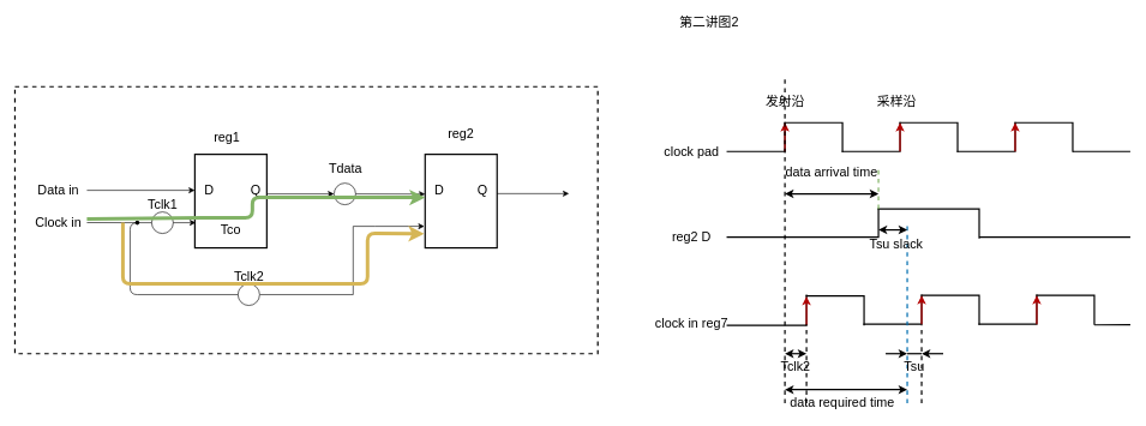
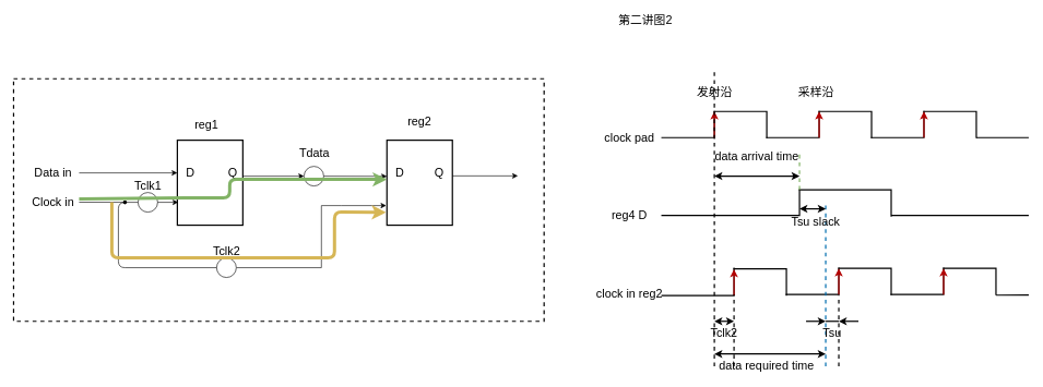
  <mxCell id="0" />
  <mxCell id="1" parent="0" />
  <mxCell id="2" value="" style="rounded=0;whiteSpace=wrap;html=1;strokeWidth=2;" vertex="1" parent="1"><mxGeometry x="270" y="214" width="100" height="130" as="geometry" /></mxCell>
  <mxCell id="3" value="" style="rounded=0;whiteSpace=wrap;html=1;strokeWidth=2;" vertex="1" parent="1"><mxGeometry x="590" y="214" width="100" height="130" as="geometry" /></mxCell>
  <mxCell id="4" value="" style="ellipse;whiteSpace=wrap;html=1;aspect=fixed;" vertex="1" parent="1"><mxGeometry x="463.5" y="254" width="30" height="30" as="geometry" /></mxCell>
  <mxCell id="5" value="" style="endArrow=classic;html=1;" edge="1" parent="1"><mxGeometry width="50" height="50" relative="1" as="geometry"><mxPoint x="120" y="264" as="sourcePoint" /><mxPoint x="270" y="264" as="targetPoint" /></mxGeometry></mxCell>
  <mxCell id="6" value="" style="endArrow=classic;html=1;entryX=0;entryY=0.5;entryDx=0;entryDy=0;" edge="1" parent="1" target="4"><mxGeometry width="50" height="50" relative="1" as="geometry"><mxPoint x="371" y="269" as="sourcePoint" /><mxPoint x="420" y="224" as="targetPoint" /></mxGeometry></mxCell>
  <mxCell id="7" value="" style="endArrow=classic;html=1;entryX=0.001;entryY=0.425;entryDx=0;entryDy=0;entryPerimeter=0;exitX=1;exitY=0.5;exitDx=0;exitDy=0;" edge="1" parent="1" source="4" target="3"><mxGeometry width="50" height="50" relative="1" as="geometry"><mxPoint x="494" y="274" as="sourcePoint" /><mxPoint x="544" y="224" as="targetPoint" /></mxGeometry></mxCell>
  <mxCell id="8" value="" style="endArrow=classic;html=1;" edge="1" parent="1"><mxGeometry width="50" height="50" relative="1" as="geometry"><mxPoint x="690" y="268.58" as="sourcePoint" /><mxPoint x="790" y="268.58" as="targetPoint" /></mxGeometry></mxCell>
  <mxCell id="9" value="" style="ellipse;whiteSpace=wrap;html=1;aspect=fixed;" vertex="1" parent="1"><mxGeometry x="210" y="294" width="30" height="30" as="geometry" /></mxCell>
  <mxCell id="10" value="" style="endArrow=classic;html=1;exitX=1;exitY=0.5;exitDx=0;exitDy=0;entryX=0.014;entryY=0.731;entryDx=0;entryDy=0;entryPerimeter=0;" edge="1" parent="1" source="9" target="2"><mxGeometry width="50" height="50" relative="1" as="geometry"><mxPoint x="220" y="354" as="sourcePoint" /><mxPoint x="271" y="308" as="targetPoint" /></mxGeometry></mxCell>
  <mxCell id="11" value="" style="edgeStyle=none;rounded=0;orthogonalLoop=1;jettySize=auto;html=1;" edge="1" parent="1" source="12"><mxGeometry relative="1" as="geometry"><mxPoint x="589" y="314" as="targetPoint" /><Array as="points"><mxPoint x="490" y="409" /><mxPoint x="490" y="314" /><mxPoint x="520" y="314" /></Array></mxGeometry></mxCell>
  <mxCell id="12" value="" style="ellipse;whiteSpace=wrap;html=1;aspect=fixed;" vertex="1" parent="1"><mxGeometry x="330" y="394" width="30" height="30" as="geometry" /></mxCell>
  <mxCell id="13" value="" style="endArrow=none;html=1;entryX=0;entryY=0.5;entryDx=0;entryDy=0;exitX=0;exitY=0.5;exitDx=0;exitDy=0;" edge="1" parent="1" source="12" target="9"><mxGeometry width="50" height="50" relative="1" as="geometry"><mxPoint x="180" y="414" as="sourcePoint" /><mxPoint x="200" y="314" as="targetPoint" /><Array as="points"><mxPoint x="180" y="409" /><mxPoint x="180" y="309" /></Array></mxGeometry></mxCell>
  <mxCell id="14" value="" style="endArrow=none;html=1;" edge="1" parent="1"><mxGeometry width="50" height="50" relative="1" as="geometry"><mxPoint x="120" y="308.83" as="sourcePoint" /><mxPoint x="190" y="309" as="targetPoint" /></mxGeometry></mxCell>
  <mxCell id="15" value="" style="shape=waypoint;size=6;pointerEvents=1;points=[];fillColor=#ffffff;resizable=0;rotatable=0;perimeter=centerPerimeter;snapToPoint=1;" vertex="1" parent="1"><mxGeometry x="170" y="289" width="40" height="40" as="geometry" /></mxCell>
  <mxCell id="16" value="&lt;font style=&quot;font-size: 18px&quot;&gt;Data in&lt;/font&gt;" style="text;html=1;align=center;verticalAlign=middle;resizable=0;points=[];autosize=1;strokeColor=none;" vertex="1" parent="1"><mxGeometry x="45" y="254" width="70" height="20" as="geometry" /></mxCell>
  <mxCell id="17" value="Clock in" style="text;html=1;align=center;verticalAlign=middle;resizable=0;points=[];autosize=1;strokeColor=none;fontSize=18;" vertex="1" parent="1"><mxGeometry x="40" y="294" width="80" height="30" as="geometry" /></mxCell>
  <mxCell id="18" value="Tclk1" style="text;html=1;align=center;verticalAlign=middle;resizable=0;points=[];autosize=1;strokeColor=none;fontSize=18;" vertex="1" parent="1"><mxGeometry x="195" y="269" width="60" height="30" as="geometry" /></mxCell>
  <mxCell id="19" value="Tclk2" style="text;html=1;align=center;verticalAlign=middle;resizable=0;points=[];autosize=1;strokeColor=none;fontSize=18;" vertex="1" parent="1"><mxGeometry x="315" y="369" width="60" height="30" as="geometry" /></mxCell>
  <mxCell id="20" value="Tdata" style="text;html=1;align=center;verticalAlign=middle;resizable=0;points=[];autosize=1;strokeColor=none;fontSize=18;" vertex="1" parent="1"><mxGeometry x="448.5" y="219" width="60" height="30" as="geometry" /></mxCell>
  <mxCell id="21" value="D" style="text;html=1;strokeColor=none;fillColor=none;align=center;verticalAlign=middle;whiteSpace=wrap;rounded=0;fontSize=18;" vertex="1" parent="1"><mxGeometry x="270" y="254" width="40" height="20" as="geometry" /></mxCell>
  <mxCell id="22" value="Q" style="text;html=1;strokeColor=none;fillColor=none;align=center;verticalAlign=middle;whiteSpace=wrap;rounded=0;fontSize=18;" vertex="1" parent="1"><mxGeometry x="335" y="254" width="40" height="20" as="geometry" /></mxCell>
  <mxCell id="23" value="D" style="text;html=1;strokeColor=none;fillColor=none;align=center;verticalAlign=middle;whiteSpace=wrap;rounded=0;fontSize=18;" vertex="1" parent="1"><mxGeometry x="590" y="254" width="40" height="20" as="geometry" /></mxCell>
  <mxCell id="24" value="Q" style="text;html=1;strokeColor=none;fillColor=none;align=center;verticalAlign=middle;whiteSpace=wrap;rounded=0;fontSize=18;" vertex="1" parent="1"><mxGeometry x="650" y="254" width="40" height="20" as="geometry" /></mxCell>
- <mxCell id="25" value="Tco" style="text;html=1;strokeColor=none;fillColor=none;align=center;verticalAlign=middle;whiteSpace=wrap;rounded=0;fontSize=18;" vertex="1" parent="1"><mxGeometry x="300" y="309" width="40" height="20" as="geometry" /></mxCell>
  <mxCell id="26" value="" style="endArrow=classic;html=1;fontSize=18;strokeWidth=5;fillColor=#d5e8d4;strokeColor=#82b366;entryX=0;entryY=1;entryDx=0;entryDy=0;" edge="1" parent="1" target="23"><mxGeometry width="50" height="50" relative="1" as="geometry"><mxPoint x="120" y="304" as="sourcePoint" /><mxPoint x="350" y="274" as="targetPoint" /><Array as="points"><mxPoint x="290" y="302" /><mxPoint x="350" y="302" /><mxPoint x="350" y="274" /></Array></mxGeometry></mxCell>
  <mxCell id="27" value="" style="endArrow=classic;html=1;fontSize=18;strokeWidth=5;entryX=-0.014;entryY=0.849;entryDx=0;entryDy=0;entryPerimeter=0;fillColor=#fff2cc;strokeColor=#d6b656;" edge="1" parent="1" target="3"><mxGeometry width="50" height="50" relative="1" as="geometry"><mxPoint x="170" y="309" as="sourcePoint" /><mxPoint x="510" y="294" as="targetPoint" /><Array as="points"><mxPoint x="170" y="394" /><mxPoint x="510" y="394" /><mxPoint x="510" y="324" /></Array></mxGeometry></mxCell>
  <mxCell id="28" value="" style="rounded=0;whiteSpace=wrap;html=1;fontSize=18;strokeWidth=2;fillColor=none;dashed=1;" vertex="1" parent="1"><mxGeometry x="20" y="120" width="810" height="371" as="geometry" /></mxCell>
  <mxCell id="29" value="第二讲图2" style="text;html=1;strokeColor=none;fillColor=none;align=center;verticalAlign=middle;whiteSpace=wrap;rounded=0;dashed=1;fontSize=18;" vertex="1" parent="1"><mxGeometry x="940" y="20" width="90" height="20" as="geometry" /></mxCell>
  <mxCell id="30" value="" style="shape=partialRectangle;whiteSpace=wrap;html=1;top=0;left=0;fillColor=none;fontSize=18;strokeWidth=2;" vertex="1" parent="1"><mxGeometry x="1010" y="170" width="80" height="40" as="geometry" /></mxCell>
  <mxCell id="31" value="" style="shape=partialRectangle;whiteSpace=wrap;html=1;bottom=0;right=0;fillColor=none;fontSize=18;strokeWidth=2;flipH=1;" vertex="1" parent="1"><mxGeometry x="1090" y="170" width="80" height="40" as="geometry" /></mxCell>
  <mxCell id="32" value="" style="shape=partialRectangle;whiteSpace=wrap;html=1;top=0;left=0;fillColor=none;fontSize=18;strokeWidth=2;" vertex="1" parent="1"><mxGeometry x="1170" y="170" width="80" height="40" as="geometry" /></mxCell>
  <mxCell id="33" value="" style="shape=partialRectangle;whiteSpace=wrap;html=1;top=0;left=0;fillColor=none;fontSize=18;strokeWidth=2;flipV=1;" vertex="1" parent="1"><mxGeometry x="1250" y="170" width="80" height="40" as="geometry" /></mxCell>
  <mxCell id="34" value="" style="shape=partialRectangle;whiteSpace=wrap;html=1;top=0;left=0;fillColor=none;fontSize=18;strokeWidth=2;" vertex="1" parent="1"><mxGeometry x="1330" y="170" width="80" height="40" as="geometry" /></mxCell>
  <mxCell id="35" value="" style="shape=partialRectangle;whiteSpace=wrap;html=1;top=0;left=0;fillColor=none;fontSize=18;strokeWidth=2;flipV=1;" vertex="1" parent="1"><mxGeometry x="1410" y="170" width="80" height="40" as="geometry" /></mxCell>
  <mxCell id="36" value="" style="endArrow=none;html=1;fontSize=18;strokeWidth=2;" edge="1" parent="1"><mxGeometry width="50" height="50" relative="1" as="geometry"><mxPoint x="1490" y="210" as="sourcePoint" /><mxPoint x="1570" y="210" as="targetPoint" /></mxGeometry></mxCell>
  <mxCell id="37" value="" style="shape=partialRectangle;whiteSpace=wrap;html=1;top=0;left=0;fillColor=none;fontSize=18;strokeWidth=2;" vertex="1" parent="1"><mxGeometry x="1010" y="410" width="110" height="41.5" as="geometry" /></mxCell>
  <mxCell id="38" value="" style="shape=partialRectangle;whiteSpace=wrap;html=1;bottom=0;right=0;fillColor=none;fontSize=18;strokeWidth=2;flipH=1;" vertex="1" parent="1"><mxGeometry x="1120" y="410.75" width="80" height="40" as="geometry" /></mxCell>
  <mxCell id="39" value="" style="shape=partialRectangle;whiteSpace=wrap;html=1;top=0;left=0;fillColor=none;fontSize=18;strokeWidth=2;" vertex="1" parent="1"><mxGeometry x="1200" y="410" width="80" height="40" as="geometry" /></mxCell>
  <mxCell id="40" value="" style="shape=partialRectangle;whiteSpace=wrap;html=1;top=0;left=0;fillColor=none;fontSize=18;strokeWidth=2;flipV=1;" vertex="1" parent="1"><mxGeometry x="1280" y="410" width="80" height="40" as="geometry" /></mxCell>
  <mxCell id="41" value="" style="shape=partialRectangle;whiteSpace=wrap;html=1;top=0;left=0;fillColor=none;fontSize=18;strokeWidth=2;" vertex="1" parent="1"><mxGeometry x="1360" y="410" width="80" height="40" as="geometry" /></mxCell>
  <mxCell id="42" value="" style="shape=partialRectangle;whiteSpace=wrap;html=1;top=0;left=0;fillColor=none;fontSize=18;strokeWidth=2;flipV=1;" vertex="1" parent="1"><mxGeometry x="1440" y="410" width="80" height="40" as="geometry" /></mxCell>
  <mxCell id="43" value="" style="endArrow=none;html=1;fontSize=18;strokeWidth=2;" edge="1" parent="1"><mxGeometry width="50" height="50" relative="1" as="geometry"><mxPoint x="1520" y="451" as="sourcePoint" /><mxPoint x="1570" y="450.75" as="targetPoint" /></mxGeometry></mxCell>
  <mxCell id="44" value="" style="shape=partialRectangle;whiteSpace=wrap;html=1;top=0;left=0;fillColor=none;fontSize=18;strokeWidth=2;" vertex="1" parent="1"><mxGeometry x="1010" y="290" width="210" height="39" as="geometry" /></mxCell>
  <mxCell id="45" value="" style="shape=partialRectangle;whiteSpace=wrap;html=1;top=0;left=0;fillColor=none;fontSize=18;strokeWidth=2;flipV=1;" vertex="1" parent="1"><mxGeometry x="1220" y="290" width="140" height="40" as="geometry" /></mxCell>
  <mxCell id="46" value="" style="endArrow=none;html=1;fontSize=18;strokeWidth=2;" edge="1" parent="1"><mxGeometry width="50" height="50" relative="1" as="geometry"><mxPoint x="1360" y="329" as="sourcePoint" /><mxPoint x="1570" y="329" as="targetPoint" /></mxGeometry></mxCell>
  <mxCell id="47" value="clock pad" style="text;html=1;align=center;verticalAlign=middle;resizable=0;points=[];autosize=1;strokeColor=none;fontSize=18;" vertex="1" parent="1"><mxGeometry x="915" y="195" width="90" height="30" as="geometry" /></mxCell>
- <mxCell id="48" value="reg2 D" style="text;html=1;align=center;verticalAlign=middle;resizable=0;points=[];autosize=1;strokeColor=none;fontSize=18;" vertex="1" parent="1"><mxGeometry x="925" y="315" width="70" height="30" as="geometry" /></mxCell>
+ <mxCell id="48" value="reg4 D" style="text;html=1;align=center;verticalAlign=middle;resizable=0;points=[];autosize=1;strokeColor=none;fontSize=18;" vertex="1" parent="1"><mxGeometry x="925" y="315" width="70" height="30" as="geometry" /></mxCell>
  <mxCell id="49" value="reg1" style="text;html=1;strokeColor=none;fillColor=none;align=center;verticalAlign=middle;whiteSpace=wrap;rounded=0;fontSize=18;" vertex="1" parent="1"><mxGeometry x="295" y="180" width="40" height="20" as="geometry" /></mxCell>
  <mxCell id="50" value="reg2" style="text;html=1;strokeColor=none;fillColor=none;align=center;verticalAlign=middle;whiteSpace=wrap;rounded=0;fontSize=18;" vertex="1" parent="1"><mxGeometry x="620" y="175" width="40" height="20" as="geometry" /></mxCell>
- <mxCell id="51" value="clock in reg7" style="text;html=1;align=center;verticalAlign=middle;resizable=0;points=[];autosize=1;strokeColor=none;fontSize=18;" vertex="1" parent="1"><mxGeometry x="900" y="435" width="120" height="30" as="geometry" /></mxCell>
+ <mxCell id="51" value="clock in reg2" style="text;html=1;align=center;verticalAlign=middle;resizable=0;points=[];autosize=1;strokeColor=none;fontSize=18;" vertex="1" parent="1"><mxGeometry x="900" y="435" width="120" height="30" as="geometry" /></mxCell>
  <mxCell id="52" value="" style="endArrow=classic;html=1;fontSize=18;strokeWidth=2;entryX=0;entryY=0;entryDx=0;entryDy=0;fillColor=#e51400;strokeColor=#B20000;" edge="1" parent="1" target="31"><mxGeometry width="50" height="50" relative="1" as="geometry"><mxPoint x="1090" y="210" as="sourcePoint" /><mxPoint x="1140" y="160" as="targetPoint" /></mxGeometry></mxCell>
  <mxCell id="53" value="" style="endArrow=classic;html=1;fontSize=18;strokeWidth=2;entryX=0;entryY=0;entryDx=0;entryDy=0;fillColor=#e51400;strokeColor=#B20000;" edge="1" parent="1"><mxGeometry width="50" height="50" relative="1" as="geometry"><mxPoint x="1250" y="210" as="sourcePoint" /><mxPoint x="1250" y="170" as="targetPoint" /><Array as="points"><mxPoint x="1250" y="210" /></Array></mxGeometry></mxCell>
  <mxCell id="54" value="" style="endArrow=classic;html=1;fontSize=18;strokeWidth=2;entryX=0;entryY=0;entryDx=0;entryDy=0;fillColor=#e51400;strokeColor=#B20000;" edge="1" parent="1"><mxGeometry width="50" height="50" relative="1" as="geometry"><mxPoint x="1410" y="210" as="sourcePoint" /><mxPoint x="1410" y="170" as="targetPoint" /></mxGeometry></mxCell>
  <mxCell id="55" value="" style="endArrow=classic;html=1;fontSize=18;strokeWidth=2;entryX=0;entryY=0;entryDx=0;entryDy=0;fillColor=#e51400;strokeColor=#B20000;" edge="1" parent="1"><mxGeometry width="50" height="50" relative="1" as="geometry"><mxPoint x="1120" y="451.5" as="sourcePoint" /><mxPoint x="1120" y="411.5" as="targetPoint" /></mxGeometry></mxCell>
  <mxCell id="56" value="" style="endArrow=classic;html=1;fontSize=18;strokeWidth=2;entryX=0;entryY=0;entryDx=0;entryDy=0;fillColor=#e51400;strokeColor=#B20000;" edge="1" parent="1"><mxGeometry width="50" height="50" relative="1" as="geometry"><mxPoint x="1280" y="450" as="sourcePoint" /><mxPoint x="1280" y="410" as="targetPoint" /></mxGeometry></mxCell>
  <mxCell id="57" value="" style="endArrow=classic;html=1;fontSize=18;strokeWidth=2;entryX=0;entryY=0;entryDx=0;entryDy=0;fillColor=#e51400;strokeColor=#B20000;" edge="1" parent="1"><mxGeometry width="50" height="50" relative="1" as="geometry"><mxPoint x="1440" y="450" as="sourcePoint" /><mxPoint x="1440" y="410" as="targetPoint" /></mxGeometry></mxCell>
  <mxCell id="58" value="发射沿" style="text;html=1;align=center;verticalAlign=middle;resizable=0;points=[];autosize=1;strokeColor=none;fontSize=18;" vertex="1" parent="1"><mxGeometry x="1055" y="125" width="70" height="30" as="geometry" /></mxCell>
  <mxCell id="59" value="采样沿" style="text;html=1;align=center;verticalAlign=middle;resizable=0;points=[];autosize=1;strokeColor=none;fontSize=18;" vertex="1" parent="1"><mxGeometry x="1210" y="125" width="70" height="30" as="geometry" /></mxCell>
  <mxCell id="60" value="" style="endArrow=none;dashed=1;html=1;fontSize=18;strokeWidth=2;" edge="1" parent="1"><mxGeometry width="50" height="50" relative="1" as="geometry"><mxPoint x="1090" y="560" as="sourcePoint" /><mxPoint x="1090" y="110" as="targetPoint" /></mxGeometry></mxCell>
  <mxCell id="61" value="" style="endArrow=none;dashed=1;html=1;fontSize=18;strokeWidth=2;" edge="1" parent="1"><mxGeometry width="50" height="50" relative="1" as="geometry"><mxPoint x="1280" y="560" as="sourcePoint" /><mxPoint x="1280" y="450.75" as="targetPoint" /></mxGeometry></mxCell>
  <mxCell id="62" value="" style="endArrow=none;dashed=1;html=1;fontSize=18;strokeWidth=2;fillColor=#1ba1e2;strokeColor=#006EAF;" edge="1" parent="1"><mxGeometry width="50" height="50" relative="1" as="geometry"><mxPoint x="1260" y="560" as="sourcePoint" /><mxPoint x="1260" y="310" as="targetPoint" /></mxGeometry></mxCell>
  <mxCell id="63" value="" style="endArrow=none;dashed=1;html=1;fontSize=18;strokeWidth=2;fillColor=#d5e8d4;strokeColor=#82b366;" edge="1" parent="1"><mxGeometry width="50" height="50" relative="1" as="geometry"><mxPoint x="1220" y="290" as="sourcePoint" /><mxPoint x="1220" y="230" as="targetPoint" /></mxGeometry></mxCell>
  <mxCell id="64" value="" style="endArrow=classic;startArrow=classic;html=1;fontSize=18;strokeWidth=2;" edge="1" parent="1"><mxGeometry width="50" height="50" relative="1" as="geometry"><mxPoint x="1090" y="269" as="sourcePoint" /><mxPoint x="1220" y="269" as="targetPoint" /></mxGeometry></mxCell>
  <mxCell id="65" value="" style="endArrow=classic;startArrow=classic;html=1;fontSize=18;strokeWidth=2;" edge="1" parent="1"><mxGeometry width="50" height="50" relative="1" as="geometry"><mxPoint x="1220" y="319" as="sourcePoint" /><mxPoint x="1260" y="319" as="targetPoint" /></mxGeometry></mxCell>
  <mxCell id="66" value="" style="endArrow=none;dashed=1;html=1;fontSize=18;strokeWidth=2;" edge="1" parent="1"><mxGeometry width="50" height="50" relative="1" as="geometry"><mxPoint x="1120" y="560" as="sourcePoint" /><mxPoint x="1120" y="450" as="targetPoint" /></mxGeometry></mxCell>
  <mxCell id="67" value="" style="endArrow=classic;startArrow=classic;html=1;fontSize=18;strokeWidth=2;" edge="1" parent="1"><mxGeometry width="50" height="50" relative="1" as="geometry"><mxPoint x="1090" y="491" as="sourcePoint" /><mxPoint x="1120" y="491" as="targetPoint" /></mxGeometry></mxCell>
  <mxCell id="68" value="" style="endArrow=classic;html=1;fontSize=18;strokeWidth=2;" edge="1" parent="1"><mxGeometry width="50" height="50" relative="1" as="geometry"><mxPoint x="1230" y="491" as="sourcePoint" /><mxPoint x="1260" y="491" as="targetPoint" /></mxGeometry></mxCell>
  <mxCell id="69" value="" style="endArrow=none;html=1;fontSize=18;strokeWidth=2;" edge="1" parent="1"><mxGeometry width="50" height="50" relative="1" as="geometry"><mxPoint x="1260" y="491" as="sourcePoint" /><mxPoint x="1280" y="491" as="targetPoint" /></mxGeometry></mxCell>
  <mxCell id="70" value="" style="endArrow=classic;html=1;fontSize=18;strokeWidth=2;" edge="1" parent="1"><mxGeometry width="50" height="50" relative="1" as="geometry"><mxPoint x="1310" y="491" as="sourcePoint" /><mxPoint x="1280" y="491" as="targetPoint" /></mxGeometry></mxCell>
  <mxCell id="71" value="data arrival time" style="text;html=1;strokeColor=none;fillColor=none;align=center;verticalAlign=middle;whiteSpace=wrap;rounded=0;fontSize=18;" vertex="1" parent="1"><mxGeometry x="1080" y="229" width="150" height="20" as="geometry" /></mxCell>
  <mxCell id="72" value="Tsu slack" style="text;html=1;strokeColor=none;fillColor=none;align=center;verticalAlign=middle;whiteSpace=wrap;rounded=0;fontSize=18;" vertex="1" parent="1"><mxGeometry x="1200" y="330" width="90" height="20" as="geometry" /></mxCell>
  <mxCell id="73" value="Tclk2" style="text;html=1;strokeColor=none;fillColor=none;align=center;verticalAlign=middle;whiteSpace=wrap;rounded=0;fontSize=18;" vertex="1" parent="1"><mxGeometry x="1085" y="500" width="40" height="20" as="geometry" /></mxCell>
  <mxCell id="74" value="Tsu" style="text;html=1;strokeColor=none;fillColor=none;align=center;verticalAlign=middle;whiteSpace=wrap;rounded=0;fontSize=18;" vertex="1" parent="1"><mxGeometry x="1250" y="500" width="40" height="20" as="geometry" /></mxCell>
  <mxCell id="75" value="" style="endArrow=classic;startArrow=classic;html=1;fontSize=18;strokeWidth=2;" edge="1" parent="1"><mxGeometry width="50" height="50" relative="1" as="geometry"><mxPoint x="1090" y="541" as="sourcePoint" /><mxPoint x="1260" y="541" as="targetPoint" /></mxGeometry></mxCell>
  <mxCell id="76" value="data required time" style="text;html=1;strokeColor=none;fillColor=none;align=center;verticalAlign=middle;whiteSpace=wrap;rounded=0;fontSize=18;" vertex="1" parent="1"><mxGeometry x="1090" y="550" width="160" height="20" as="geometry" /></mxCell>
